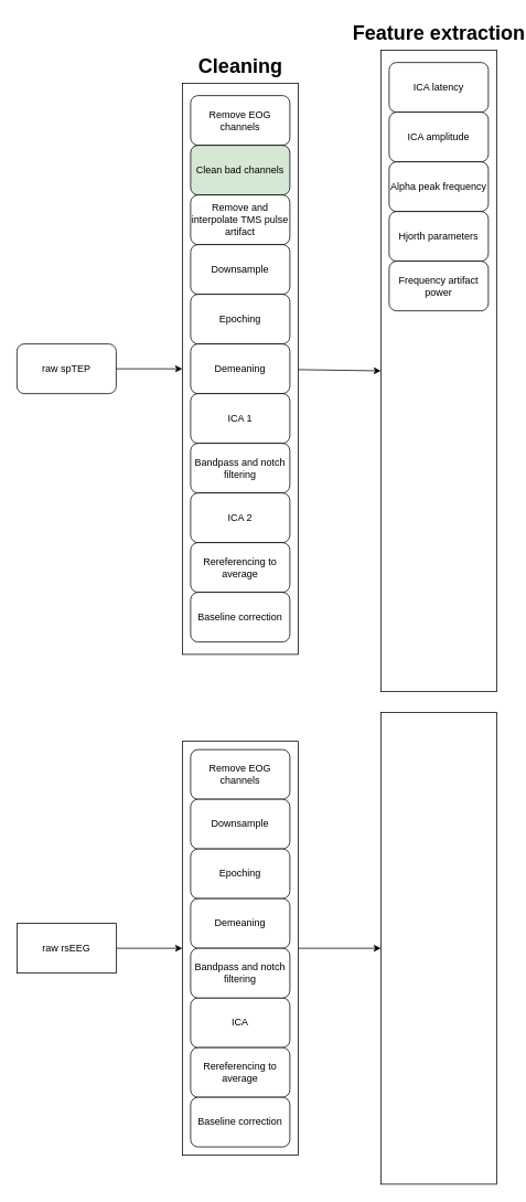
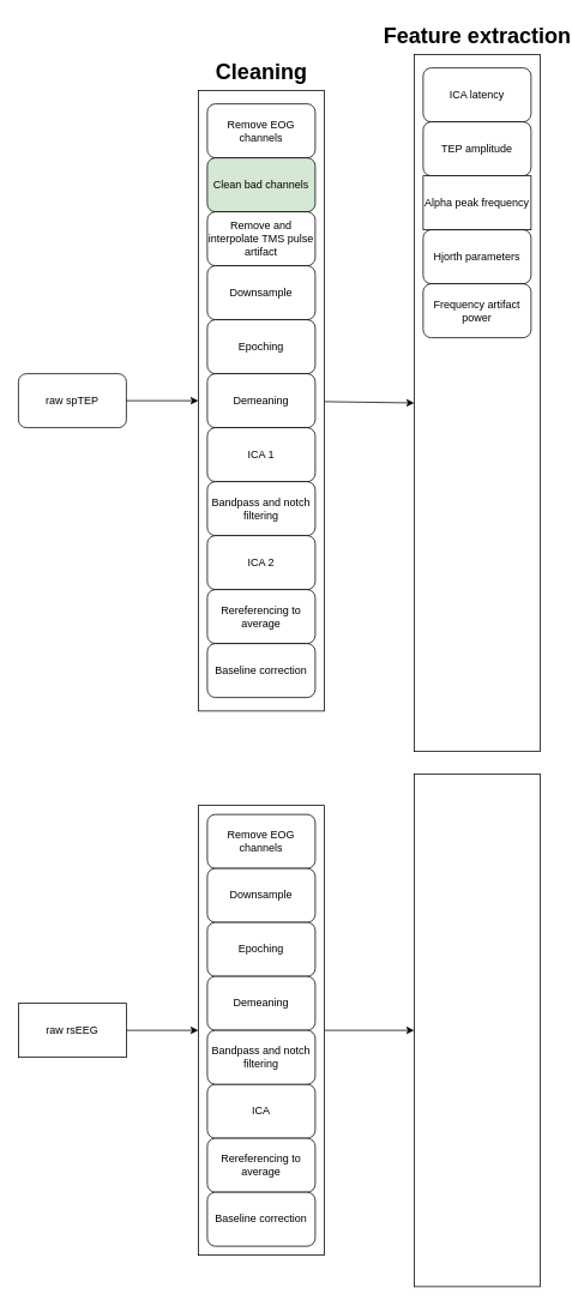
  <mxCell id="0" />
  <mxCell id="1" parent="0" />
  <mxCell id="2" style="edgeStyle=none;html=1;entryX=0;entryY=0.5;entryDx=0;entryDy=0;" parent="1" source="3" target="5" edge="1"><mxGeometry relative="1" as="geometry" /></mxCell>
  <mxCell id="3" value="raw spTEP" style="whiteSpace=wrap;html=1;rounded=1;" parent="1" vertex="1"><mxGeometry x="20" y="415" width="120" height="60" as="geometry" /></mxCell>
  <mxCell id="4" style="edgeStyle=none;html=1;entryX=0;entryY=0.5;entryDx=0;entryDy=0;" parent="1" source="5" target="17" edge="1"><mxGeometry relative="1" as="geometry" /></mxCell>
  <mxCell id="5" value="" style="rounded=0;whiteSpace=wrap;html=1;" parent="1" vertex="1"><mxGeometry x="220" y="100" width="140" height="690" as="geometry" /></mxCell>
  <mxCell id="6" value="Remove EOG channels" style="rounded=1;whiteSpace=wrap;html=1;" parent="1" vertex="1"><mxGeometry x="230" y="115" width="120" height="60" as="geometry" /></mxCell>
  <mxCell id="7" value="Clean bad channels" style="rounded=1;whiteSpace=wrap;html=1;fillColor=#d5e8d4;" parent="1" vertex="1"><mxGeometry x="230" y="175" width="120" height="60" as="geometry" /></mxCell>
  <mxCell id="8" value="Remove and interpolate TMS pulse artifact" style="rounded=1;whiteSpace=wrap;html=1;" parent="1" vertex="1"><mxGeometry x="230" y="235" width="120" height="60" as="geometry" /></mxCell>
  <mxCell id="9" value="Downsample" style="rounded=1;whiteSpace=wrap;html=1;" parent="1" vertex="1"><mxGeometry x="230" y="295" width="120" height="60" as="geometry" /></mxCell>
  <mxCell id="10" value="Epoching" style="rounded=1;whiteSpace=wrap;html=1;" parent="1" vertex="1"><mxGeometry x="230" y="355" width="120" height="60" as="geometry" /></mxCell>
  <mxCell id="11" value="Demeaning" style="rounded=1;whiteSpace=wrap;html=1;" parent="1" vertex="1"><mxGeometry x="230" y="415" width="120" height="60" as="geometry" /></mxCell>
  <mxCell id="12" value="ICA 1" style="rounded=1;whiteSpace=wrap;html=1;" parent="1" vertex="1"><mxGeometry x="230" y="475" width="120" height="60" as="geometry" /></mxCell>
  <mxCell id="13" value="Bandpass and notch filtering" style="rounded=1;whiteSpace=wrap;html=1;" parent="1" vertex="1"><mxGeometry x="230" y="535" width="120" height="60" as="geometry" /></mxCell>
  <mxCell id="14" value="ICA 2" style="rounded=1;whiteSpace=wrap;html=1;" parent="1" vertex="1"><mxGeometry x="230" y="595" width="120" height="60" as="geometry" /></mxCell>
  <mxCell id="15" value="Rereferencing to average" style="rounded=1;whiteSpace=wrap;html=1;" parent="1" vertex="1"><mxGeometry x="230" y="655" width="120" height="60" as="geometry" /></mxCell>
  <mxCell id="16" value="Baseline correction" style="rounded=1;whiteSpace=wrap;html=1;" parent="1" vertex="1"><mxGeometry x="230" y="715" width="120" height="60" as="geometry" /></mxCell>
  <mxCell id="17" value="" style="rounded=0;whiteSpace=wrap;html=1;" parent="1" vertex="1"><mxGeometry x="460" y="60" width="140" height="775" as="geometry" /></mxCell>
  <mxCell id="18" style="edgeStyle=none;html=1;entryX=0;entryY=0.5;entryDx=0;entryDy=0;" parent="1" source="19" target="21" edge="1"><mxGeometry relative="1" as="geometry" /></mxCell>
  <mxCell id="19" value="raw rsEEG" style="rounded=0;whiteSpace=wrap;html=1;" parent="1" vertex="1"><mxGeometry x="20" y="1115" width="120" height="60" as="geometry" /></mxCell>
  <mxCell id="20" style="edgeStyle=none;html=1;entryX=0;entryY=0.5;entryDx=0;entryDy=0;" parent="1" source="21" target="30" edge="1"><mxGeometry relative="1" as="geometry" /></mxCell>
  <mxCell id="21" value="" style="rounded=0;whiteSpace=wrap;html=1;" parent="1" vertex="1"><mxGeometry x="220" y="895" width="140" height="500" as="geometry" /></mxCell>
  <mxCell id="22" value="Remove EOG channels" style="rounded=1;whiteSpace=wrap;html=1;" parent="1" vertex="1"><mxGeometry x="230" y="905" width="120" height="60" as="geometry" /></mxCell>
  <mxCell id="23" value="Downsample" style="rounded=1;whiteSpace=wrap;html=1;" parent="1" vertex="1"><mxGeometry x="230" y="965" width="120" height="60" as="geometry" /></mxCell>
  <mxCell id="24" value="Epoching" style="rounded=1;whiteSpace=wrap;html=1;" parent="1" vertex="1"><mxGeometry x="230" y="1025" width="120" height="60" as="geometry" /></mxCell>
  <mxCell id="25" value="Demeaning" style="rounded=1;whiteSpace=wrap;html=1;" parent="1" vertex="1"><mxGeometry x="230" y="1085" width="120" height="60" as="geometry" /></mxCell>
  <mxCell id="26" value="ICA" style="rounded=1;whiteSpace=wrap;html=1;" parent="1" vertex="1"><mxGeometry x="230" y="1205" width="120" height="60" as="geometry" /></mxCell>
  <mxCell id="27" value="Bandpass and notch filtering" style="rounded=1;whiteSpace=wrap;html=1;" parent="1" vertex="1"><mxGeometry x="230" y="1145" width="120" height="60" as="geometry" /></mxCell>
  <mxCell id="28" value="Rereferencing to average" style="rounded=1;whiteSpace=wrap;html=1;" parent="1" vertex="1"><mxGeometry x="230" y="1265" width="120" height="60" as="geometry" /></mxCell>
  <mxCell id="29" value="Baseline correction" style="rounded=1;whiteSpace=wrap;html=1;" parent="1" vertex="1"><mxGeometry x="230" y="1325" width="120" height="60" as="geometry" /></mxCell>
  <mxCell id="30" value="" style="rounded=0;whiteSpace=wrap;html=1;" parent="1" vertex="1"><mxGeometry x="460" y="860" width="140" height="570" as="geometry" /></mxCell>
  <mxCell id="31" value="ICA latency" style="rounded=1;whiteSpace=wrap;html=1;" parent="1" vertex="1"><mxGeometry x="470" y="75" width="120" height="60" as="geometry" /></mxCell>
- <mxCell id="32" value="ICA amplitude" style="rounded=1;whiteSpace=wrap;html=1;" parent="1" vertex="1"><mxGeometry x="470" y="135" width="120" height="60" as="geometry" /></mxCell>
- <mxCell id="33" value="Alpha peak frequency" style="rounded=1;whiteSpace=wrap;html=1;" parent="1" vertex="1"><mxGeometry x="470" y="195" width="120" height="60" as="geometry" /></mxCell>
+ <mxCell id="32" value="TEP amplitude" style="rounded=1;whiteSpace=wrap;html=1;" parent="1" vertex="1"><mxGeometry x="470" y="135" width="120" height="60" as="geometry" /></mxCell>
+ <mxCell id="33" value="Alpha peak frequency" style="whiteSpace=wrap;html=1;rounded=0;" parent="1" vertex="1"><mxGeometry x="470" y="195" width="120" height="60" as="geometry" /></mxCell>
  <mxCell id="34" value="Hjorth parameters" style="rounded=1;whiteSpace=wrap;html=1;" parent="1" vertex="1"><mxGeometry x="470" y="255" width="120" height="60" as="geometry" /></mxCell>
  <mxCell id="35" value="Cleaning" style="text;strokeColor=none;fillColor=none;html=1;fontSize=24;fontStyle=1;verticalAlign=middle;align=center;" parent="1" vertex="1"><mxGeometry x="240" y="60" width="100" height="40" as="geometry" /></mxCell>
  <mxCell id="36" value="Feature extraction" style="text;strokeColor=none;fillColor=none;html=1;fontSize=24;fontStyle=1;verticalAlign=middle;align=center;" parent="1" vertex="1"><mxGeometry x="480" width="100" height="40" as="geometry" y="20" /></mxCell>
  <mxCell id="37" value="Frequency artifact power" style="rounded=1;whiteSpace=wrap;html=1;" parent="1" vertex="1"><mxGeometry x="470" y="315" width="120" height="60" as="geometry" /></mxCell>
